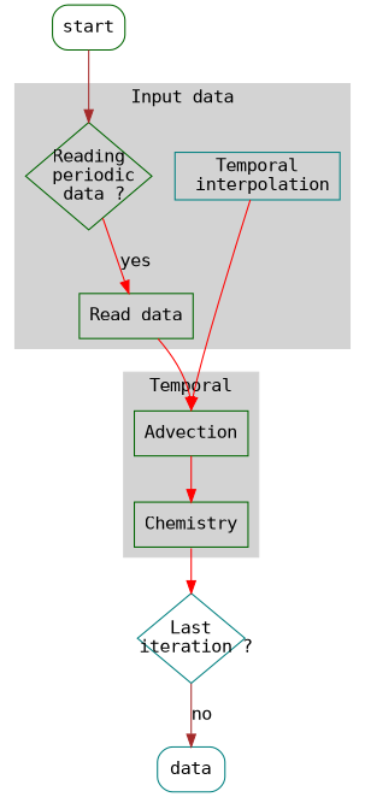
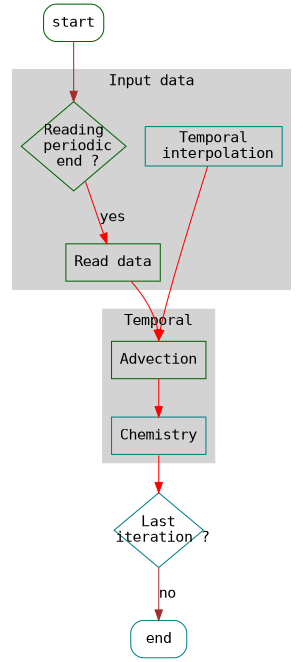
  digraph {
    compound=true
    fontname="DejaVu Sans Mono"
    node [color=darkgreen fontname="DejaVu Sans Mono" shape=box]
    edge [color=red fontname="DejaVu Sans Mono"]
-   n1 [fixedsize=true height=1.2 label="Reading\n periodic\n data ?" shape=diamond width=1.4]
+   n1 [fixedsize=true height=1.2 label="Reading\n periodic\n end ?" shape=diamond width=1.4]
    n2 [label="Read data"]
    n3 [color=teal label="Temporal\n interpolation"]
    n4 [label=Advection]
-   n5 [label=Chemistry]
+   n5 [color=teal label=Chemistry]
    n6 [color=teal fixedsize=true height=1 label="Last\n iteration ?" shape=diamond width=1.2]
    start [style=rounded]
-   end [color=teal style=rounded label=data]
+   end [color=teal style=rounded]
    subgraph cluster_1 {
      color=lightgrey
      label="Input data"
      style=filled
      n1
      n2
      n3
    }
    subgraph cluster_2 {
      color=lightgrey
      label=Temporal
      style=filled
      n4
      n5
    }
    n1 -> n2 [label=yes]
    n2 -> n4 [headport=n]
    n3 -> n4 [headport=n]
    n4 -> n5 [tailport=s]
    n5 -> n6 [headport=n tailport=s weight=100]
    n6 -> end [color=brown label=no]
    start -> n1 [color=brown]
  }
